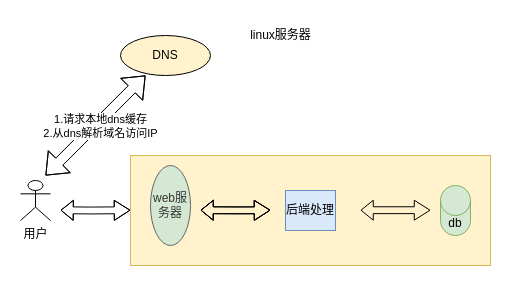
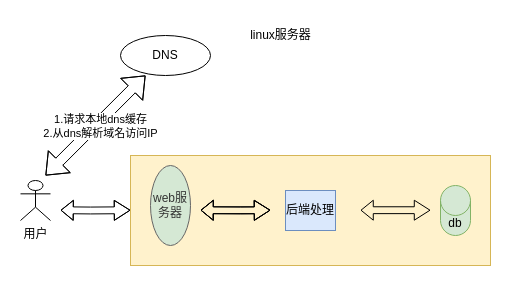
  <mxCell id="0" />
  <mxCell id="1" parent="0" />
  <mxCell id="2" value="" style="whiteSpace=wrap;html=1;fillColor=#fff2cc;strokeColor=#d6b656;" vertex="1" parent="1"><mxGeometry x="130" y="155" width="360" height="110" as="geometry" /></mxCell>
  <mxCell id="3" value="用户&lt;br&gt;" style="shape=umlActor;verticalLabelPosition=bottom;verticalAlign=top;html=1;outlineConnect=0;" vertex="1" parent="1"><mxGeometry x="20" y="180" width="30" height="40" as="geometry" /></mxCell>
- <mxCell id="4" value="DNS" style="ellipse;whiteSpace=wrap;html=1;fillColor=#fff2cc;" vertex="1" parent="1"><mxGeometry x="120" y="35" width="90" height="40" as="geometry" /></mxCell>
+ <mxCell id="4" value="DNS" style="ellipse;whiteSpace=wrap;html=1;" vertex="1" parent="1"><mxGeometry x="120" y="35" width="90" height="40" as="geometry" /></mxCell>
  <mxCell id="5" value="" style="shape=flexArrow;endArrow=classic;startArrow=classic;html=1;rounded=0;" edge="1" parent="1"><mxGeometry width="100" height="100" relative="1" as="geometry"><mxPoint x="45" y="175" as="sourcePoint" /><mxPoint x="145" y="75" as="targetPoint" /><Array as="points"><mxPoint x="95" y="125" /></Array></mxGeometry></mxCell>
  <mxCell id="6" value="1.请求本地dns缓存&lt;br&gt;2.从dns解析域名访问IP" style="edgeLabel;html=1;align=center;verticalAlign=middle;resizable=0;points=[];" vertex="1" connectable="0" parent="5"><mxGeometry x="0.516" y="1" relative="1" as="geometry"><mxPoint x="-20" y="27" as="offset" /></mxGeometry></mxCell>
  <mxCell id="7" value="db" style="shape=cylinder3;whiteSpace=wrap;html=1;boundedLbl=1;backgroundOutline=1;size=15;fillColor=#d5e8d4;strokeColor=#82b366;" vertex="1" parent="1"><mxGeometry x="440" y="185" width="30" height="50" as="geometry" /></mxCell>
  <mxCell id="8" value="后端处理" style="whiteSpace=wrap;html=1;fillColor=#dae8fc;strokeColor=#6c8ebf;rounded=0;" vertex="1" parent="1"><mxGeometry x="285" y="190" width="50" height="40" as="geometry" /></mxCell>
  <mxCell id="9" value="web服务器" style="ellipse;whiteSpace=wrap;html=1;fillColor=#d5e8d4;fontColor=#333333;strokeColor=#666666;" vertex="1" parent="1"><mxGeometry x="150" y="165" width="40" height="80" as="geometry" /></mxCell>
  <mxCell id="10" value="" style="shape=flexArrow;endArrow=classic;startArrow=classic;html=1;rounded=0;width=6.857;startSize=3.76;startWidth=12.082;endWidth=12.082;endSize=4.903;" edge="1" parent="1"><mxGeometry width="100" height="100" relative="1" as="geometry"><mxPoint x="360" y="209.71" as="sourcePoint" /><mxPoint x="430" y="209.71" as="targetPoint" /><Array as="points" /></mxGeometry></mxCell>
  <mxCell id="11" value="" style="shape=flexArrow;endArrow=classic;startArrow=classic;html=1;rounded=0;width=6.857;startSize=3.76;startWidth=12.082;endWidth=12.082;endSize=4.903;" edge="1" parent="1"><mxGeometry width="100" height="100" relative="1" as="geometry"><mxPoint x="200" y="209.71" as="sourcePoint" /><mxPoint x="270" y="209.71" as="targetPoint" /><Array as="points" /></mxGeometry></mxCell>
  <mxCell id="12" value="" style="shape=flexArrow;endArrow=classic;startArrow=classic;html=1;rounded=0;width=6.857;startSize=3.76;startWidth=12.082;endWidth=12.082;endSize=4.903;" edge="1" parent="1"><mxGeometry width="100" height="100" relative="1" as="geometry"><mxPoint x="200" y="209.71" as="sourcePoint" /><mxPoint x="270" y="209.71" as="targetPoint" /><Array as="points"><mxPoint x="240" y="210" /></Array></mxGeometry></mxCell>
  <mxCell id="13" value="" style="shape=flexArrow;endArrow=classic;startArrow=classic;html=1;rounded=0;width=6.857;startSize=3.76;startWidth=12.082;endWidth=12.082;endSize=4.903;" edge="1" parent="1"><mxGeometry width="100" height="100" relative="1" as="geometry"><mxPoint x="60" y="209.71" as="sourcePoint" /><mxPoint x="130" y="209.71" as="targetPoint" /><Array as="points"><mxPoint x="90" y="210" /></Array></mxGeometry></mxCell>
  <mxCell id="14" value="linux服务器" style="text;html=1;align=center;verticalAlign=middle;resizable=0;points=[];autosize=1;strokeColor=none;fillColor=none;" vertex="1" parent="1"><mxGeometry x="240" y="20" width="80" height="30" as="geometry" /></mxCell>
